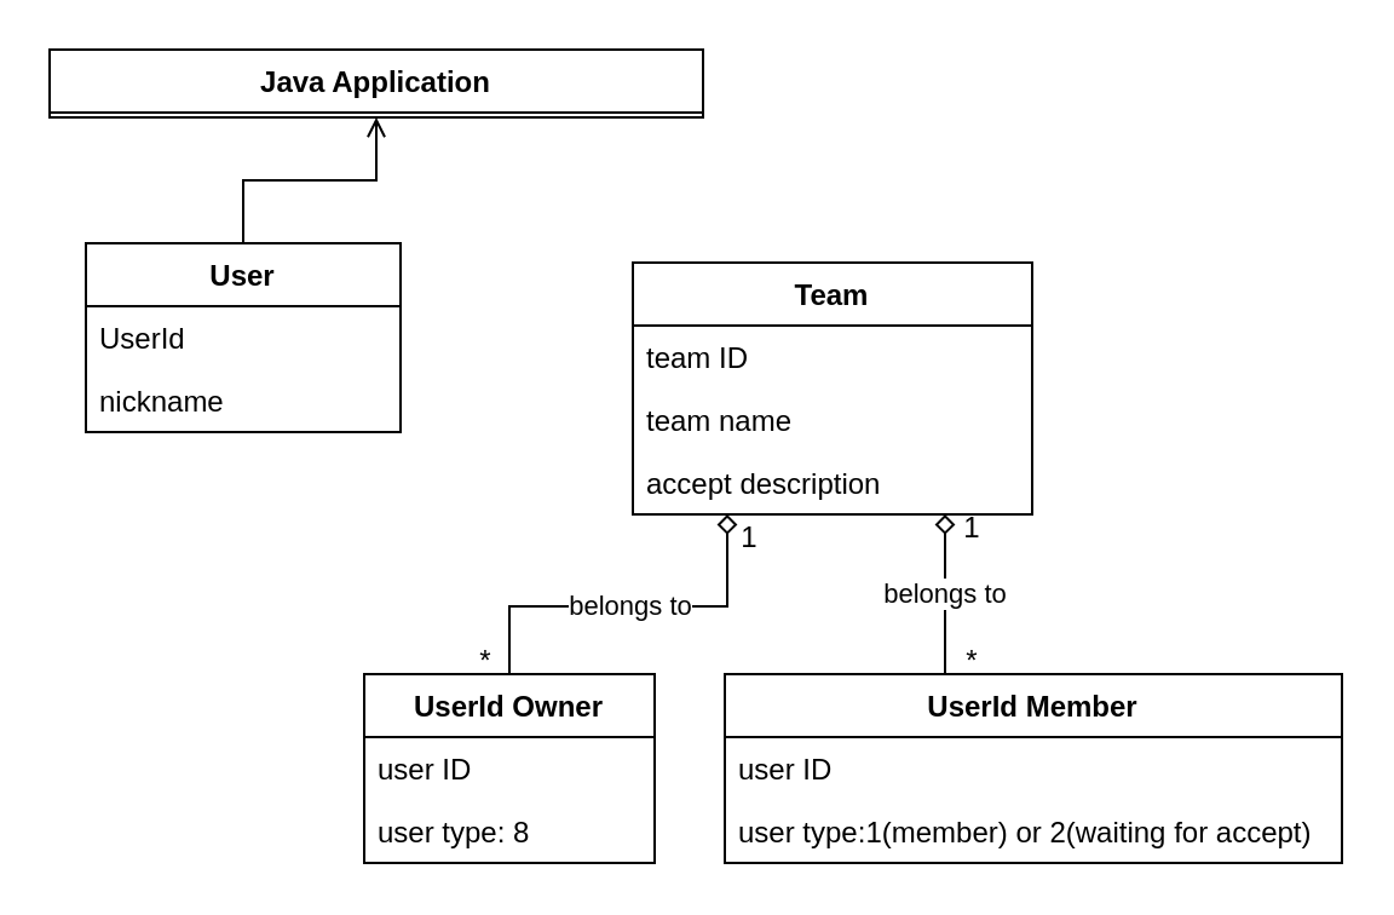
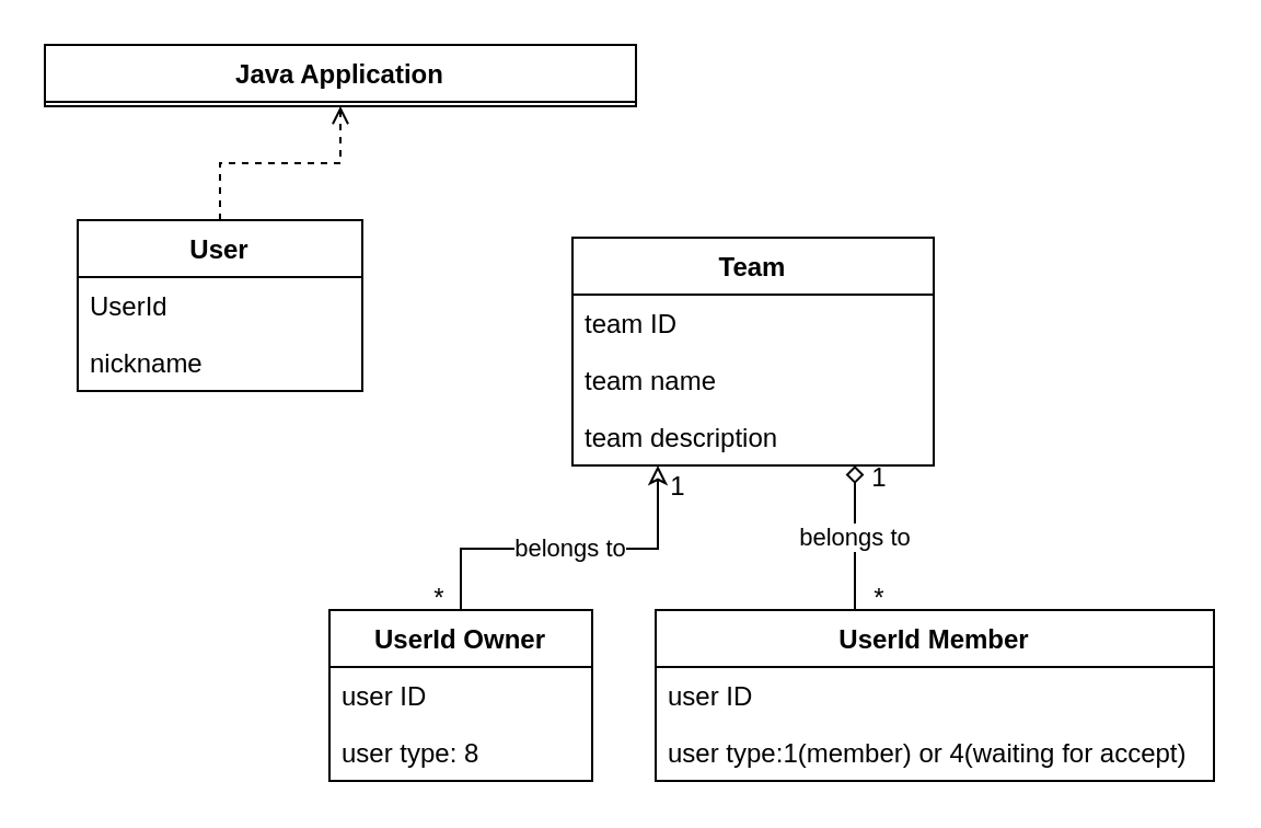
  <mxCell id="0" />
  <mxCell id="1" parent="0" />
  <mxCell id="2" value="Team" style="swimlane;fontStyle=1;align=center;verticalAlign=top;childLayout=stackLayout;horizontal=1;startSize=26;horizontalStack=0;resizeParent=1;resizeParentMax=0;resizeLast=0;collapsible=1;marginBottom=0;" parent="1" vertex="1"><mxGeometry x="261" y="108" width="165" height="104" as="geometry" /></mxCell>
  <mxCell id="3" value="team ID" style="text;strokeColor=none;fillColor=none;align=left;verticalAlign=top;spacingLeft=4;spacingRight=4;overflow=hidden;rotatable=0;points=[[0,0.5],[1,0.5]];portConstraint=eastwest;" parent="2" vertex="1"><mxGeometry y="26" width="165" height="26" as="geometry" /></mxCell>
  <mxCell id="4" value="team name" style="text;strokeColor=none;fillColor=none;align=left;verticalAlign=top;spacingLeft=4;spacingRight=4;overflow=hidden;rotatable=0;points=[[0,0.5],[1,0.5]];portConstraint=eastwest;" parent="2" vertex="1"><mxGeometry y="52" width="165" height="26" as="geometry" /></mxCell>
- <mxCell id="5" value="accept description" style="text;strokeColor=none;fillColor=none;align=left;verticalAlign=top;spacingLeft=4;spacingRight=4;overflow=hidden;rotatable=0;points=[[0,0.5],[1,0.5]];portConstraint=eastwest;" parent="2" vertex="1"><mxGeometry y="78" width="165" height="26" as="geometry" /></mxCell>
+ <mxCell id="5" value="team description" style="text;strokeColor=none;fillColor=none;align=left;verticalAlign=top;spacingLeft=4;spacingRight=4;overflow=hidden;rotatable=0;points=[[0,0.5],[1,0.5]];portConstraint=eastwest;" parent="2" vertex="1"><mxGeometry y="78" width="165" height="26" as="geometry" /></mxCell>
  <mxCell id="6" value="Java Application" style="swimlane;fontStyle=1;align=center;verticalAlign=top;childLayout=stackLayout;horizontal=1;startSize=26;horizontalStack=0;resizeParent=1;resizeParentMax=0;resizeLast=0;collapsible=1;marginBottom=0;" parent="1" vertex="1"><mxGeometry x="20" y="20" width="270" height="28" as="geometry" /></mxCell>
- <mxCell id="7" style="edgeStyle=orthogonalEdgeStyle;rounded=0;orthogonalLoop=1;jettySize=auto;html=1;endArrow=open;endFill=0;" parent="1" source="8" target="6" edge="1"><mxGeometry relative="1" as="geometry" /></mxCell>
+ <mxCell id="7" style="edgeStyle=orthogonalEdgeStyle;rounded=0;orthogonalLoop=1;jettySize=auto;html=1;endArrow=open;endFill=0;dashed=1;" parent="1" source="8" target="6" edge="1"><mxGeometry relative="1" as="geometry" /></mxCell>
  <mxCell id="8" value="User" style="swimlane;fontStyle=1;align=center;verticalAlign=top;childLayout=stackLayout;horizontal=1;startSize=26;horizontalStack=0;resizeParent=1;resizeParentMax=0;resizeLast=0;collapsible=1;marginBottom=0;" parent="1" vertex="1"><mxGeometry x="35" width="130" height="78" as="geometry" y="100" /></mxCell>
  <mxCell id="9" value="UserId" style="text;strokeColor=none;fillColor=none;align=left;verticalAlign=top;spacingLeft=4;spacingRight=4;overflow=hidden;rotatable=0;points=[[0,0.5],[1,0.5]];portConstraint=eastwest;" parent="8" vertex="1"><mxGeometry y="26" width="130" height="26" as="geometry" /></mxCell>
  <mxCell id="10" value="nickname" style="text;strokeColor=none;fillColor=none;align=left;verticalAlign=top;spacingLeft=4;spacingRight=4;overflow=hidden;rotatable=0;points=[[0,0.5],[1,0.5]];portConstraint=eastwest;" parent="8" vertex="1"><mxGeometry y="52" width="130" height="26" as="geometry" /></mxCell>
  <mxCell id="11" value="belongs to" style="edgeStyle=orthogonalEdgeStyle;rounded=0;orthogonalLoop=1;jettySize=auto;html=1;endArrow=diamond;endFill=0;" parent="1" edge="1"><mxGeometry relative="1" as="geometry"><Array as="points"><mxPoint x="390" y="258" /><mxPoint x="390" y="258" /></Array><mxPoint x="390" y="278" as="sourcePoint" /><mxPoint x="390" y="212" as="targetPoint" /></mxGeometry></mxCell>
  <mxCell id="12" value="UserId Member" style="swimlane;fontStyle=1;align=center;verticalAlign=top;childLayout=stackLayout;horizontal=1;startSize=26;horizontalStack=0;resizeParent=1;resizeParentMax=0;resizeLast=0;collapsible=1;marginBottom=0;" parent="1" vertex="1"><mxGeometry x="299" y="278" width="255" height="78" as="geometry" /></mxCell>
  <mxCell id="13" value="user ID" style="text;strokeColor=none;fillColor=none;align=left;verticalAlign=top;spacingLeft=4;spacingRight=4;overflow=hidden;rotatable=0;points=[[0,0.5],[1,0.5]];portConstraint=eastwest;" parent="12" vertex="1"><mxGeometry y="26" width="255" height="26" as="geometry" /></mxCell>
- <mxCell id="14" value="user type:1(member) or 2(waiting for accept)" style="text;strokeColor=none;fillColor=none;align=left;verticalAlign=top;spacingLeft=4;spacingRight=4;overflow=hidden;rotatable=0;points=[[0,0.5],[1,0.5]];portConstraint=eastwest;" parent="12" vertex="1"><mxGeometry y="52" width="255" height="26" as="geometry" /></mxCell>
+ <mxCell id="14" value="user type:1(member) or 4(waiting for accept)" style="text;strokeColor=none;fillColor=none;align=left;verticalAlign=top;spacingLeft=4;spacingRight=4;overflow=hidden;rotatable=0;points=[[0,0.5],[1,0.5]];portConstraint=eastwest;" parent="12" vertex="1"><mxGeometry y="52" width="255" height="26" as="geometry" /></mxCell>
  <mxCell id="15" value="1" style="text;html=1;align=center;verticalAlign=middle;resizable=0;points=[];autosize=1;strokeColor=none;" parent="1" vertex="1"><mxGeometry x="391" y="208" width="20" height="20" as="geometry" /></mxCell>
  <mxCell id="16" value="*" style="text;html=1;align=center;verticalAlign=middle;resizable=0;points=[];autosize=1;strokeColor=none;" parent="1" vertex="1"><mxGeometry x="391" y="263" width="20" height="20" as="geometry" /></mxCell>
- <mxCell id="17" value="belongs to" style="edgeStyle=orthogonalEdgeStyle;rounded=0;orthogonalLoop=1;jettySize=auto;html=1;endArrow=diamond;endFill=0;" parent="1" source="18" target="2" edge="1"><mxGeometry relative="1" as="geometry"><Array as="points"><mxPoint x="210" y="250" /><mxPoint x="300" y="250" /></Array></mxGeometry></mxCell>
+ <mxCell id="17" value="belongs to" style="edgeStyle=orthogonalEdgeStyle;rounded=0;orthogonalLoop=1;jettySize=auto;html=1;endArrow=classic;endFill=0;" parent="1" source="18" target="2" edge="1"><mxGeometry relative="1" as="geometry"><Array as="points"><mxPoint x="210" y="250" /><mxPoint x="300" y="250" /></Array></mxGeometry></mxCell>
  <mxCell id="18" value="UserId Owner" style="swimlane;fontStyle=1;align=center;verticalAlign=top;childLayout=stackLayout;horizontal=1;startSize=26;horizontalStack=0;resizeParent=1;resizeParentMax=0;resizeLast=0;collapsible=1;marginBottom=0;" parent="1" vertex="1"><mxGeometry x="150" y="278" width="120" height="78" as="geometry" /></mxCell>
  <mxCell id="19" value="user ID" style="text;strokeColor=none;fillColor=none;align=left;verticalAlign=top;spacingLeft=4;spacingRight=4;overflow=hidden;rotatable=0;points=[[0,0.5],[1,0.5]];portConstraint=eastwest;" parent="18" vertex="1"><mxGeometry y="26" width="120" height="26" as="geometry" /></mxCell>
  <mxCell id="20" value="user type: 8" style="text;strokeColor=none;fillColor=none;align=left;verticalAlign=top;spacingLeft=4;spacingRight=4;overflow=hidden;rotatable=0;points=[[0,0.5],[1,0.5]];portConstraint=eastwest;" parent="18" vertex="1"><mxGeometry y="52" width="120" height="26" as="geometry" /></mxCell>
  <mxCell id="21" value="1" style="text;html=1;align=center;verticalAlign=middle;resizable=0;points=[];autosize=1;strokeColor=none;" parent="1" vertex="1"><mxGeometry x="299" y="212" width="20" height="20" as="geometry" /></mxCell>
  <mxCell id="22" value="*" style="text;html=1;align=center;verticalAlign=middle;resizable=0;points=[];autosize=1;strokeColor=none;" parent="1" vertex="1"><mxGeometry x="190" y="263" width="20" height="20" as="geometry" /></mxCell>
